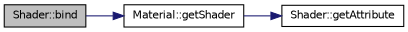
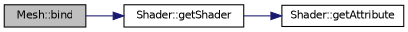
  digraph {
    rankdir=LR
    node [color=black fillcolor=white fontname=Helvetica fontsize=10 shape=record style=filled]
    edge [color=midnightblue fontname=Helvetica fontsize=10 labelfontname=Helvetica labelfontsize=10 style=solid]
-   n1 [fillcolor=grey75 fontcolor=black height=0.2 label="Shader::bind" width=0.4]
-   n2 [height=0.2 label="Material::getShader" width=0.4]
+   n1 [fillcolor=grey75 fontcolor=black height=0.2 label="Mesh::bind" width=0.4]
+   n2 [height=0.2 label="Shader::getShader" width=0.4]
    n3 [height=0.2 label="Shader::getAttribute" width=0.4]
    n1 -> n2
    n2 -> n3
  }
